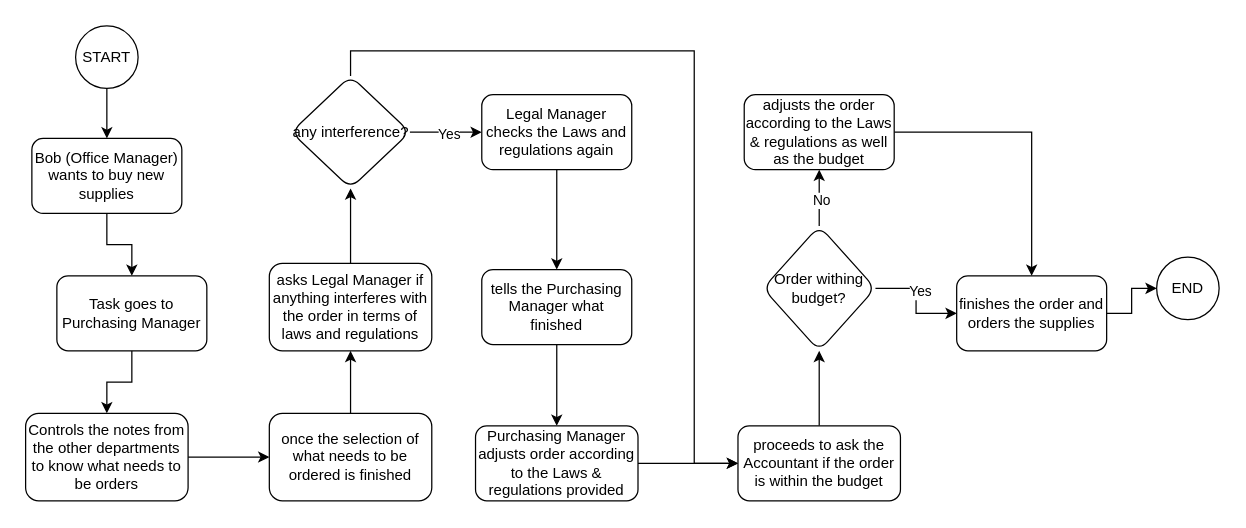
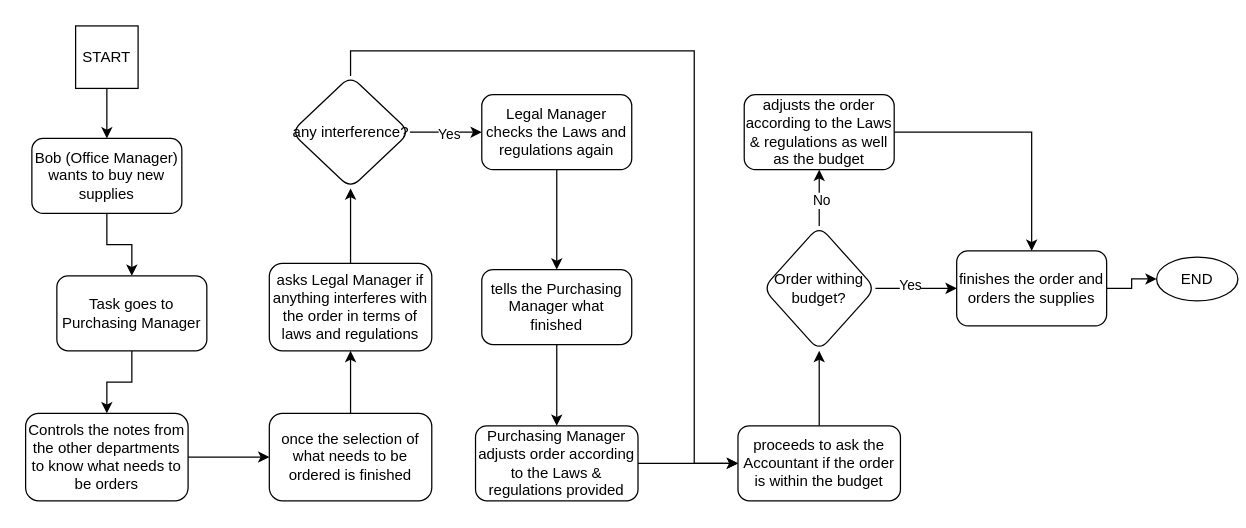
  <mxCell id="0" />
  <mxCell id="1" parent="0" />
  <mxCell id="2" value="" style="edgeStyle=orthogonalEdgeStyle;rounded=0;orthogonalLoop=1;jettySize=auto;html=1;" edge="1" parent="1" source="3" target="5"><mxGeometry relative="1" as="geometry" /></mxCell>
- <mxCell id="3" value="START" style="ellipse;whiteSpace=wrap;html=1;" vertex="1" parent="1"><mxGeometry x="60" y="20" width="50" height="50" as="geometry" /></mxCell>
+ <mxCell id="3" value="START" style="whiteSpace=wrap;html=1;rounded=0;" vertex="1" parent="1"><mxGeometry x="60" y="20" width="50" height="50" as="geometry" /></mxCell>
  <mxCell id="4" value="" style="edgeStyle=orthogonalEdgeStyle;rounded=0;orthogonalLoop=1;jettySize=auto;html=1;" edge="1" parent="1" source="5" target="7"><mxGeometry relative="1" as="geometry" /></mxCell>
  <mxCell id="5" value="Bob (Office Manager) wants to buy new supplies" style="rounded=1;whiteSpace=wrap;html=1;" vertex="1" parent="1"><mxGeometry x="25" y="110" width="120" height="60" as="geometry" /></mxCell>
  <mxCell id="6" value="" style="edgeStyle=orthogonalEdgeStyle;rounded=0;orthogonalLoop=1;jettySize=auto;html=1;" edge="1" parent="1" source="7" target="9"><mxGeometry relative="1" as="geometry" /></mxCell>
  <mxCell id="7" value="Task goes to Purchasing Manager" style="rounded=1;whiteSpace=wrap;html=1;" vertex="1" parent="1"><mxGeometry x="45" y="220" width="120" height="60" as="geometry" /></mxCell>
  <mxCell id="8" value="" style="edgeStyle=orthogonalEdgeStyle;rounded=0;orthogonalLoop=1;jettySize=auto;html=1;" edge="1" parent="1" source="9" target="11"><mxGeometry relative="1" as="geometry" /></mxCell>
  <mxCell id="9" value="Controls the notes from the other departments to know what needs to be orders" style="rounded=1;whiteSpace=wrap;html=1;" vertex="1" parent="1"><mxGeometry x="20" y="330" width="130" height="70" as="geometry" /></mxCell>
  <mxCell id="10" value="" style="edgeStyle=orthogonalEdgeStyle;rounded=0;orthogonalLoop=1;jettySize=auto;html=1;" edge="1" parent="1" source="11" target="13"><mxGeometry relative="1" as="geometry" /></mxCell>
  <mxCell id="11" value="once the selection of what needs to be ordered is finished" style="rounded=1;whiteSpace=wrap;html=1;" vertex="1" parent="1"><mxGeometry x="215" y="330" width="130" height="70" as="geometry" /></mxCell>
  <mxCell id="12" value="" style="edgeStyle=orthogonalEdgeStyle;rounded=0;orthogonalLoop=1;jettySize=auto;html=1;" edge="1" parent="1" source="13" target="17"><mxGeometry relative="1" as="geometry" /></mxCell>
  <mxCell id="13" value="asks Legal Manager if anything interferes with the order in terms of laws and regulations" style="rounded=1;whiteSpace=wrap;html=1;" vertex="1" parent="1"><mxGeometry x="215" y="210" width="130" height="70" as="geometry" /></mxCell>
  <mxCell id="14" value="" style="edgeStyle=orthogonalEdgeStyle;rounded=0;orthogonalLoop=1;jettySize=auto;html=1;" edge="1" parent="1" source="17" target="19"><mxGeometry relative="1" as="geometry" /></mxCell>
  <mxCell id="15" value="Yes" style="edgeLabel;html=1;align=center;verticalAlign=middle;resizable=0;points=[];" connectable="0" vertex="1" parent="14"><mxGeometry x="0.061" y="-1" relative="1" as="geometry"><mxPoint as="offset" /></mxGeometry></mxCell>
  <mxCell id="16" style="edgeStyle=orthogonalEdgeStyle;rounded=0;orthogonalLoop=1;jettySize=auto;html=1;exitX=0.5;exitY=0;exitDx=0;exitDy=0;entryX=0;entryY=0.5;entryDx=0;entryDy=0;" edge="1" parent="1" source="17" target="25"><mxGeometry relative="1" as="geometry"><Array as="points"><mxPoint x="280" y="40" /><mxPoint x="555" y="40" /><mxPoint x="555" y="370" /></Array></mxGeometry></mxCell>
  <mxCell id="17" value="any interference?" style="rhombus;whiteSpace=wrap;html=1;rounded=1;" vertex="1" parent="1"><mxGeometry x="232.5" y="60" width="95" height="90" as="geometry" /></mxCell>
  <mxCell id="18" value="" style="edgeStyle=orthogonalEdgeStyle;rounded=0;orthogonalLoop=1;jettySize=auto;html=1;" edge="1" parent="1" source="19" target="21"><mxGeometry relative="1" as="geometry" /></mxCell>
  <mxCell id="19" value="Legal Manager checks the Laws and regulations again" style="whiteSpace=wrap;html=1;rounded=1;" vertex="1" parent="1"><mxGeometry x="385" y="75" width="120" height="60" as="geometry" /></mxCell>
  <mxCell id="20" value="" style="edgeStyle=orthogonalEdgeStyle;rounded=0;orthogonalLoop=1;jettySize=auto;html=1;" edge="1" parent="1" source="21" target="23"><mxGeometry relative="1" as="geometry" /></mxCell>
  <mxCell id="21" value="tells the Purchasing Manager what finished" style="whiteSpace=wrap;html=1;rounded=1;" vertex="1" parent="1"><mxGeometry x="385" y="215" width="120" height="60" as="geometry" /></mxCell>
  <mxCell id="22" value="" style="edgeStyle=orthogonalEdgeStyle;rounded=0;orthogonalLoop=1;jettySize=auto;html=1;" edge="1" parent="1" source="23" target="25"><mxGeometry relative="1" as="geometry" /></mxCell>
  <mxCell id="23" value="Purchasing Manager adjusts order according to the Laws &amp;amp; regulations provided" style="whiteSpace=wrap;html=1;rounded=1;" vertex="1" parent="1"><mxGeometry x="380" y="340" width="130" height="60" as="geometry" /></mxCell>
  <mxCell id="24" value="" style="edgeStyle=orthogonalEdgeStyle;rounded=0;orthogonalLoop=1;jettySize=auto;html=1;" edge="1" parent="1" source="25" target="30"><mxGeometry relative="1" as="geometry" /></mxCell>
  <mxCell id="25" value="proceeds to ask the Accountant if the order is within the budget" style="whiteSpace=wrap;html=1;rounded=1;" vertex="1" parent="1"><mxGeometry x="590" y="340" width="130" height="60" as="geometry" /></mxCell>
  <mxCell id="26" value="" style="edgeStyle=orthogonalEdgeStyle;rounded=0;orthogonalLoop=1;jettySize=auto;html=1;" edge="1" parent="1" source="30" target="32"><mxGeometry relative="1" as="geometry" /></mxCell>
  <mxCell id="27" value="Yes" style="edgeLabel;html=1;align=center;verticalAlign=middle;resizable=0;points=[];" connectable="0" vertex="1" parent="26"><mxGeometry x="-0.169" y="3" relative="1" as="geometry"><mxPoint as="offset" /></mxGeometry></mxCell>
  <mxCell id="28" value="" style="edgeStyle=orthogonalEdgeStyle;rounded=0;orthogonalLoop=1;jettySize=auto;html=1;" edge="1" parent="1" source="30" target="34"><mxGeometry relative="1" as="geometry" /></mxCell>
  <mxCell id="29" value="No" style="edgeLabel;html=1;align=center;verticalAlign=middle;resizable=0;points=[];" connectable="0" vertex="1" parent="28"><mxGeometry x="-0.067" y="-1" relative="1" as="geometry"><mxPoint as="offset" /></mxGeometry></mxCell>
  <mxCell id="30" value="Order withing budget?" style="rhombus;whiteSpace=wrap;html=1;rounded=1;" vertex="1" parent="1"><mxGeometry x="610" y="180" width="90" height="100" as="geometry" /></mxCell>
  <mxCell id="31" style="edgeStyle=orthogonalEdgeStyle;rounded=0;orthogonalLoop=1;jettySize=auto;html=1;exitX=1;exitY=0.5;exitDx=0;exitDy=0;entryX=0;entryY=0.5;entryDx=0;entryDy=0;" edge="1" parent="1" source="32" target="35"><mxGeometry relative="1" as="geometry" /></mxCell>
- <mxCell id="32" value="finishes the order and orders the supplies" style="whiteSpace=wrap;html=1;rounded=1;" vertex="1" parent="1"><mxGeometry x="765" y="220" width="120" height="60" as="geometry" /></mxCell>
+ <mxCell id="32" value="finishes the order and orders the supplies" style="whiteSpace=wrap;html=1;rounded=1;" vertex="1" parent="1"><mxGeometry x="765" y="200" width="120" height="60" as="geometry" /></mxCell>
  <mxCell id="33" style="edgeStyle=orthogonalEdgeStyle;rounded=0;orthogonalLoop=1;jettySize=auto;html=1;exitX=1;exitY=0.5;exitDx=0;exitDy=0;entryX=0.5;entryY=0;entryDx=0;entryDy=0;" edge="1" parent="1" source="34" target="32"><mxGeometry relative="1" as="geometry" /></mxCell>
  <mxCell id="34" value="adjusts the order according to the Laws &amp;amp; regulations as well as the budget" style="whiteSpace=wrap;html=1;rounded=1;" vertex="1" parent="1"><mxGeometry x="595" y="75" width="120" height="60" as="geometry" /></mxCell>
- <mxCell id="35" value="END" style="ellipse;whiteSpace=wrap;html=1;" vertex="1" parent="1"><mxGeometry x="925" y="205" width="50" height="50" as="geometry" /></mxCell>
+ <mxCell id="35" value="END" style="ellipse;whiteSpace=wrap;html=1;" vertex="1" parent="1"><mxGeometry x="925" y="205" width="65" height="35" as="geometry" /></mxCell>
